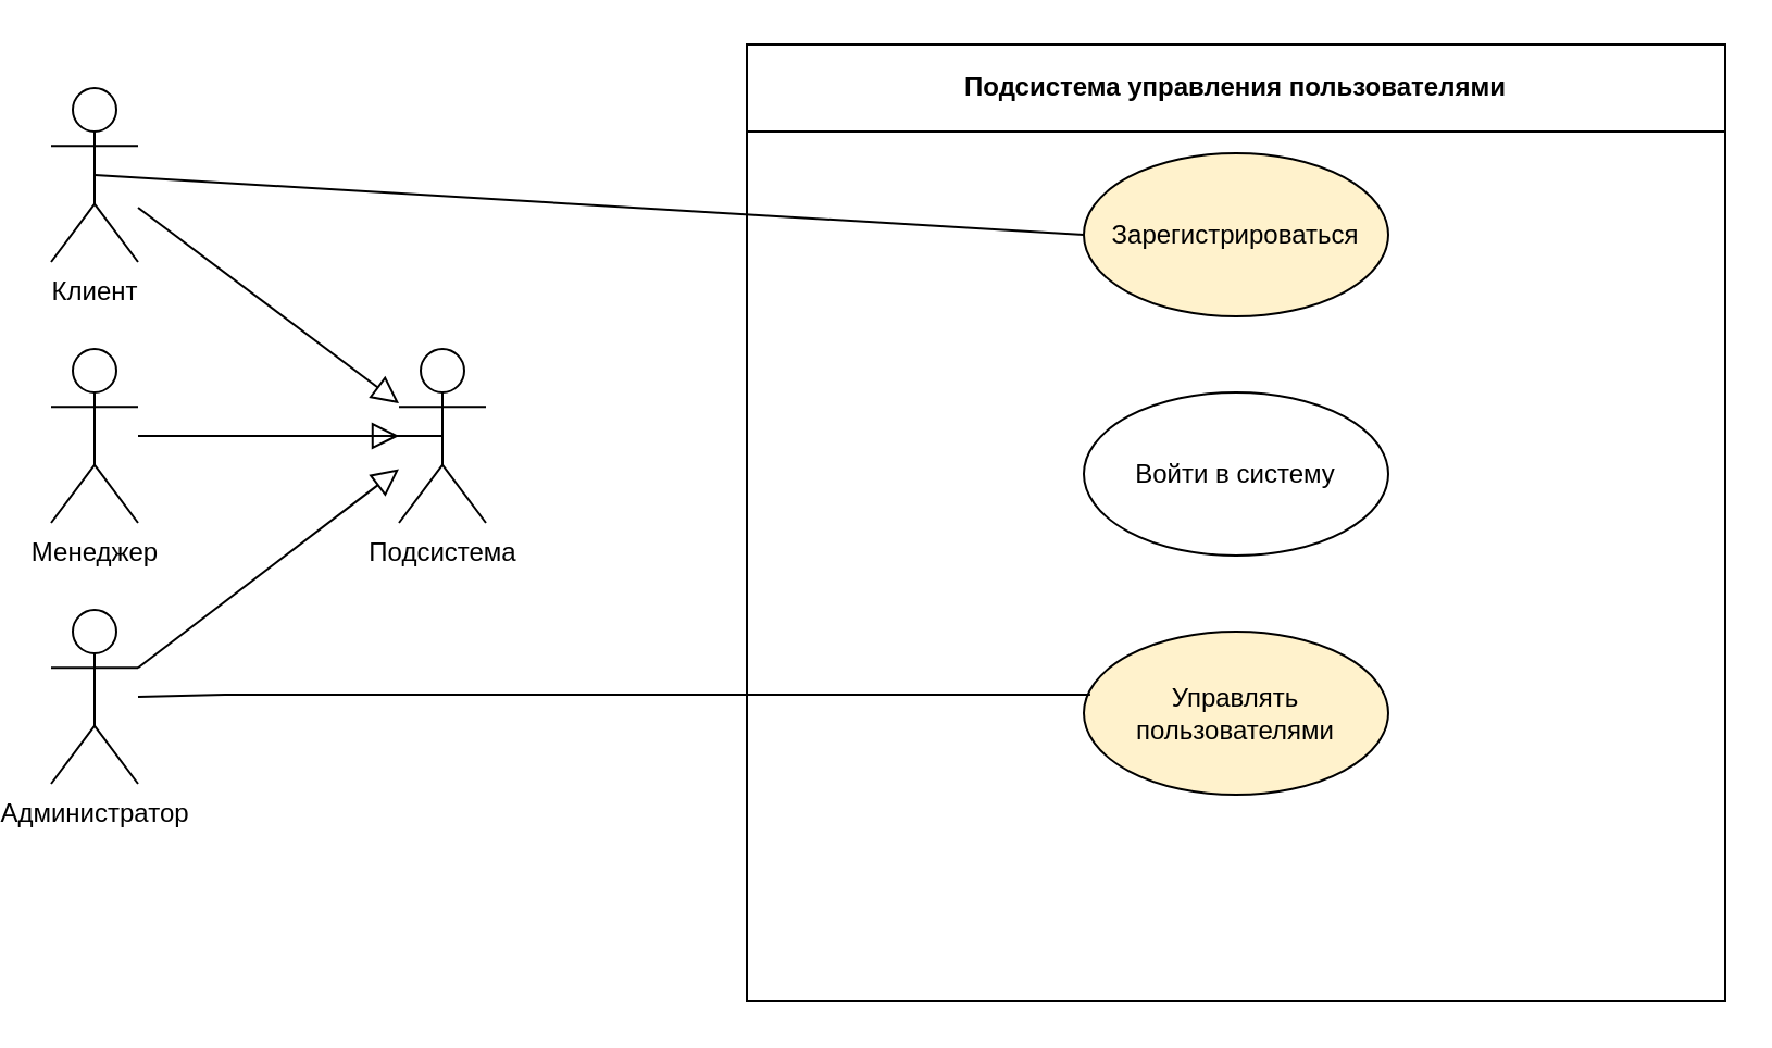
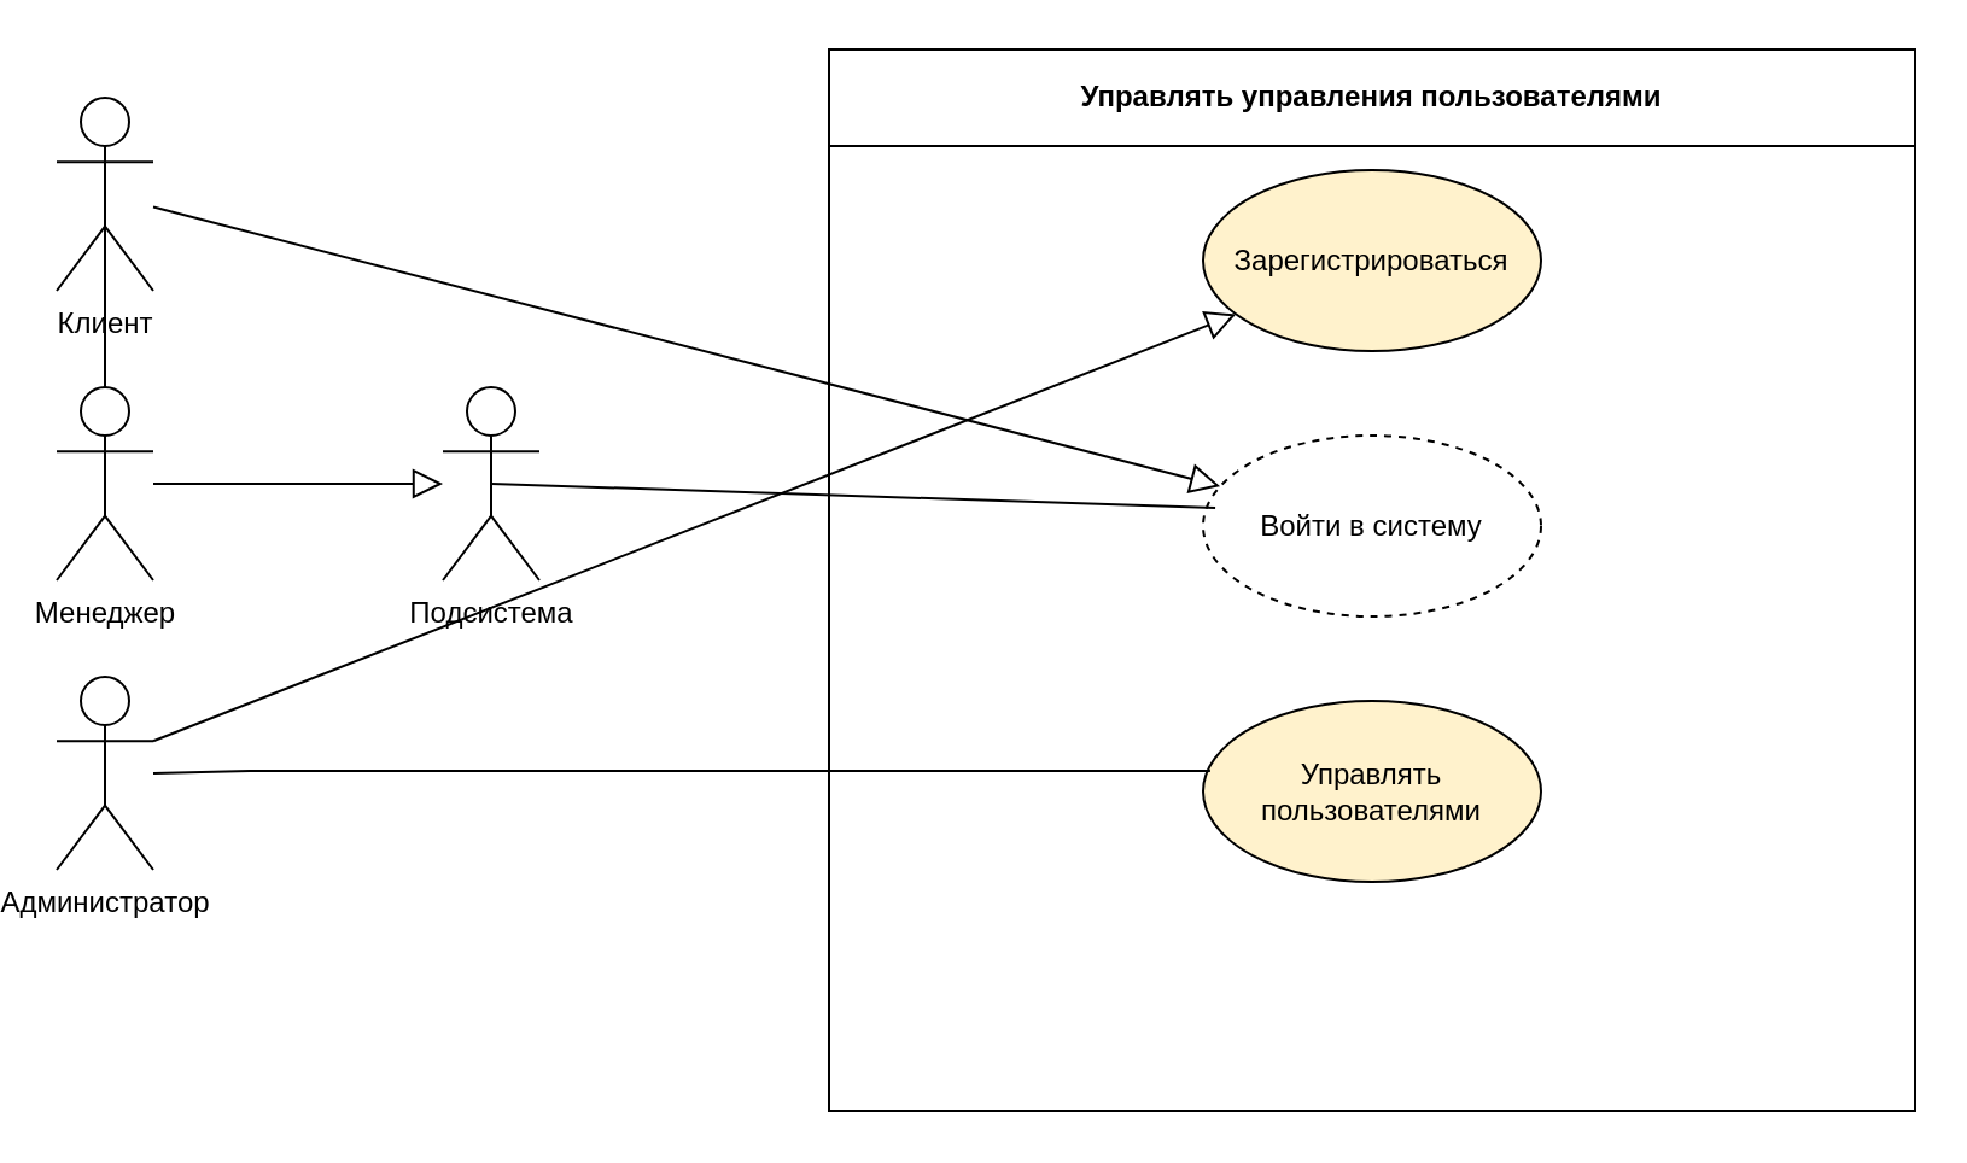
  <mxCell id="0" />
  <mxCell id="1" parent="0" />
- <mxCell id="2" style="rounded=0;orthogonalLoop=1;jettySize=auto;html=1;endSize=10;endArrow=block;endFill=0;startSize=10;" edge="1" parent="1" source="4" target="15"><mxGeometry relative="1" as="geometry" /></mxCell>
- <mxCell id="3" style="edgeStyle=none;rounded=0;orthogonalLoop=1;jettySize=auto;html=1;exitX=0.5;exitY=0.5;exitDx=0;exitDy=0;exitPerimeter=0;entryX=0;entryY=0.5;entryDx=0;entryDy=0;endArrow=none;endFill=0;startSize=10;endSize=10;" edge="1" parent="1" source="4" target="6"><mxGeometry relative="1" as="geometry" /></mxCell>
+ <mxCell id="2" style="rounded=0;orthogonalLoop=1;jettySize=auto;html=1;endSize=10;endArrow=block;endFill=0;startSize=10;" edge="1" parent="1" source="4" target="7"><mxGeometry relative="1" as="geometry" /></mxCell>
+ <mxCell id="3" style="edgeStyle=none;rounded=0;orthogonalLoop=1;jettySize=auto;html=1;exitX=0.5;exitY=0.5;exitDx=0;exitDy=0;exitPerimeter=0;endArrow=none;endFill=0;startSize=10;endSize=10;" edge="1" parent="1" source="4" target="10"><mxGeometry relative="1" as="geometry" /></mxCell>
  <mxCell id="4" value="Клиент" style="shape=umlActor;verticalLabelPosition=bottom;verticalAlign=top;html=1;" vertex="1" parent="1"><mxGeometry x="20" y="40" width="40" height="80" as="geometry" /></mxCell>
- <mxCell id="5" value="Подсистема управления пользователями" style="swimlane;whiteSpace=wrap;html=1;startSize=40;" vertex="1" parent="1"><mxGeometry x="340" y="20" width="450" height="440" as="geometry" /></mxCell>
+ <mxCell id="5" value="Управлять управления пользователями" style="swimlane;whiteSpace=wrap;html=1;startSize=40;" vertex="1" parent="1"><mxGeometry x="340" y="20" width="450" height="440" as="geometry" /></mxCell>
  <mxCell id="6" value="Зарегистрироваться" style="ellipse;whiteSpace=wrap;html=1;fillColor=#fff2cc;" vertex="1" parent="5"><mxGeometry x="155" y="50" width="140" height="75" as="geometry" /></mxCell>
- <mxCell id="7" value="Войти в систему" style="ellipse;whiteSpace=wrap;html=1;" vertex="1" parent="5"><mxGeometry x="155" y="160" width="140" height="75" as="geometry" /></mxCell>
+ <mxCell id="7" value="Войти в систему" style="ellipse;whiteSpace=wrap;html=1;dashed=1;" vertex="1" parent="5"><mxGeometry x="155" y="160" width="140" height="75" as="geometry" /></mxCell>
  <mxCell id="8" value="Управлять пользователями" style="ellipse;whiteSpace=wrap;html=1;fillColor=#fff2cc;" vertex="1" parent="5"><mxGeometry x="155" y="270" width="140" height="75" as="geometry" /></mxCell>
  <mxCell id="9" style="edgeStyle=none;rounded=0;orthogonalLoop=1;jettySize=auto;html=1;endArrow=block;endFill=0;startSize=10;endSize=10;" edge="1" parent="1" target="15"><mxGeometry relative="1" as="geometry"><mxPoint x="60" y="200" as="sourcePoint" /></mxGeometry></mxCell>
  <mxCell id="10" value="Менеджер" style="shape=umlActor;verticalLabelPosition=bottom;verticalAlign=top;html=1;" vertex="1" parent="1"><mxGeometry x="20" y="160" width="40" height="80" as="geometry" /></mxCell>
- <mxCell id="11" style="edgeStyle=none;rounded=0;orthogonalLoop=1;jettySize=auto;html=1;endArrow=block;endFill=0;startSize=10;endSize=10;exitX=1;exitY=0.333;exitDx=0;exitDy=0;exitPerimeter=0;" edge="1" parent="1" source="13" target="15"><mxGeometry relative="1" as="geometry"><mxPoint x="60" y="320" as="sourcePoint" /></mxGeometry></mxCell>
+ <mxCell id="11" style="edgeStyle=none;rounded=0;orthogonalLoop=1;jettySize=auto;html=1;endArrow=block;endFill=0;startSize=10;endSize=10;exitX=1;exitY=0.333;exitDx=0;exitDy=0;exitPerimeter=0;" edge="1" parent="1" source="13" target="6"><mxGeometry relative="1" as="geometry"><mxPoint x="60" y="320" as="sourcePoint" /></mxGeometry></mxCell>
  <mxCell id="12" style="edgeStyle=none;rounded=0;orthogonalLoop=1;jettySize=auto;html=1;entryX=0.021;entryY=0.387;entryDx=0;entryDy=0;entryPerimeter=0;endArrow=none;endFill=0;startSize=10;endSize=10;" edge="1" parent="1" target="8"><mxGeometry relative="1" as="geometry"><mxPoint x="60" y="320" as="sourcePoint" /><Array as="points"><mxPoint x="100" y="319" /></Array></mxGeometry></mxCell>
  <mxCell id="13" value="Администратор" style="shape=umlActor;verticalLabelPosition=bottom;verticalAlign=top;html=1;" vertex="1" parent="1"><mxGeometry x="20" y="280" width="40" height="80" as="geometry" /></mxCell>
- <mxCell id="14" style="edgeStyle=none;rounded=0;orthogonalLoop=1;jettySize=auto;html=1;exitX=0.5;exitY=0.5;exitDx=0;exitDy=0;exitPerimeter=0;endArrow=none;endFill=0;startSize=10;endSize=10;" edge="1" parent="1" source="15" target="10"><mxGeometry relative="1" as="geometry" /></mxCell>
+ <mxCell id="14" style="edgeStyle=none;rounded=0;orthogonalLoop=1;jettySize=auto;html=1;exitX=0.5;exitY=0.5;exitDx=0;exitDy=0;exitPerimeter=0;entryX=0.036;entryY=0.4;entryDx=0;entryDy=0;entryPerimeter=0;endArrow=none;endFill=0;startSize=10;endSize=10;" edge="1" parent="1" source="15" target="7"><mxGeometry relative="1" as="geometry" /></mxCell>
  <mxCell id="15" value="Подсистема" style="shape=umlActor;verticalLabelPosition=bottom;verticalAlign=top;html=1;" vertex="1" parent="1"><mxGeometry x="180" y="160" width="40" height="80" as="geometry" /></mxCell>
